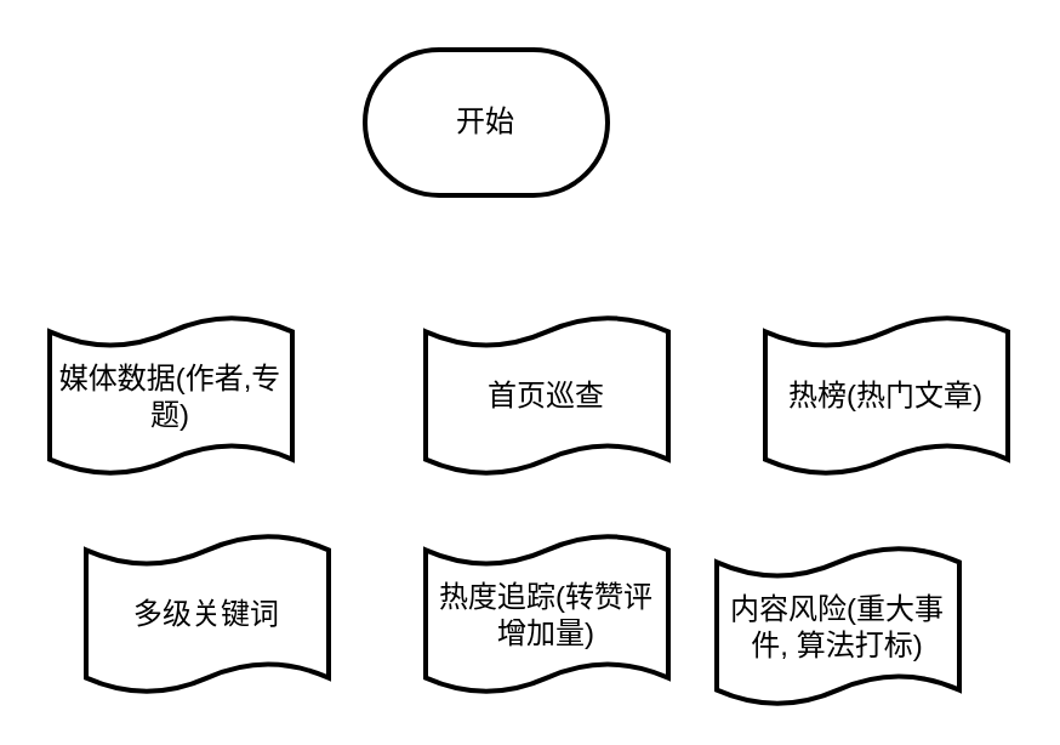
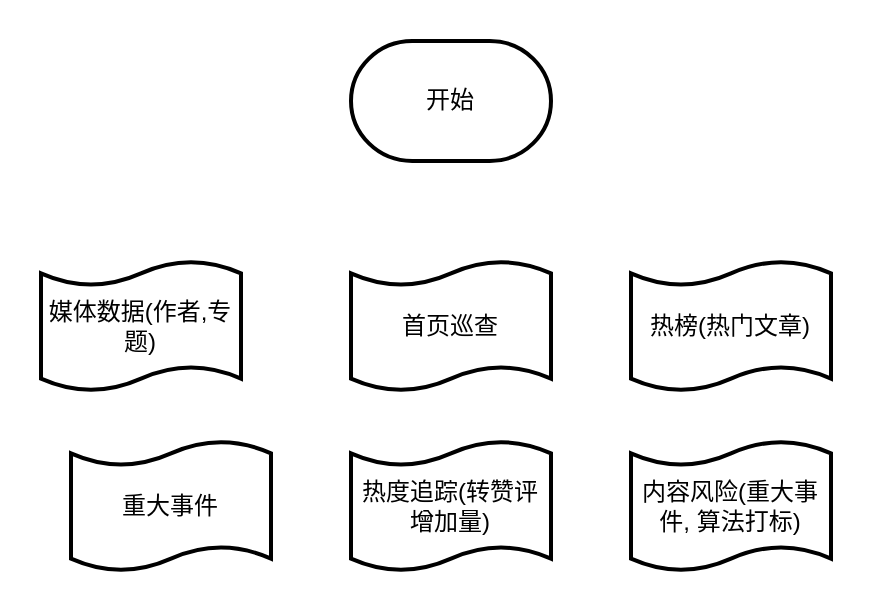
  <mxCell id="0" />
  <mxCell id="1" parent="0" />
- <mxCell id="2" value="开始" style="strokeWidth=2;html=1;shape=mxgraph.flowchart.terminator;whiteSpace=wrap;" parent="1" vertex="1"><mxGeometry x="150" y="20" width="100" height="60" as="geometry" /></mxCell>
+ <mxCell id="2" value="开始" style="strokeWidth=2;html=1;shape=mxgraph.flowchart.terminator;whiteSpace=wrap;" parent="1" vertex="1"><mxGeometry x="175" y="20" width="100" height="60" as="geometry" /></mxCell>
  <mxCell id="3" value="媒体数据(作者,专题)" style="shape=tape;whiteSpace=wrap;html=1;strokeWidth=2;size=0.19" parent="1" vertex="1"><mxGeometry x="20" y="130" width="100" height="65" as="geometry" /></mxCell>
  <mxCell id="4" value="首页巡查" style="shape=tape;whiteSpace=wrap;html=1;strokeWidth=2;size=0.19" parent="1" vertex="1"><mxGeometry x="175" y="130" width="100" height="65" as="geometry" /></mxCell>
  <mxCell id="5" value="热榜(热门文章)" style="shape=tape;whiteSpace=wrap;html=1;strokeWidth=2;size=0.19" vertex="1" parent="1"><mxGeometry x="315" y="130" width="100" height="65" as="geometry" /></mxCell>
- <mxCell id="6" value="内容风险(重大事件, 算法打标)" style="shape=tape;whiteSpace=wrap;html=1;strokeWidth=2;size=0.19" vertex="1" parent="1"><mxGeometry x="295" y="225" width="100" height="65" as="geometry" /></mxCell>
- <mxCell id="7" value="多级关键词" style="shape=tape;whiteSpace=wrap;html=1;strokeWidth=2;size=0.19" vertex="1" parent="1"><mxGeometry x="35" y="220" width="100" height="65" as="geometry" /></mxCell>
+ <mxCell id="6" value="内容风险(重大事件, 算法打标)" style="shape=tape;whiteSpace=wrap;html=1;strokeWidth=2;size=0.19" vertex="1" parent="1"><mxGeometry x="315" y="220" width="100" height="65" as="geometry" /></mxCell>
+ <mxCell id="7" value="重大事件" style="shape=tape;whiteSpace=wrap;html=1;strokeWidth=2;size=0.19" vertex="1" parent="1"><mxGeometry x="35" y="220" width="100" height="65" as="geometry" /></mxCell>
  <mxCell id="8" value="热度追踪(转赞评增加量)" style="shape=tape;whiteSpace=wrap;html=1;strokeWidth=2;size=0.19" vertex="1" parent="1"><mxGeometry x="175" y="220" width="100" height="65" as="geometry" /></mxCell>
